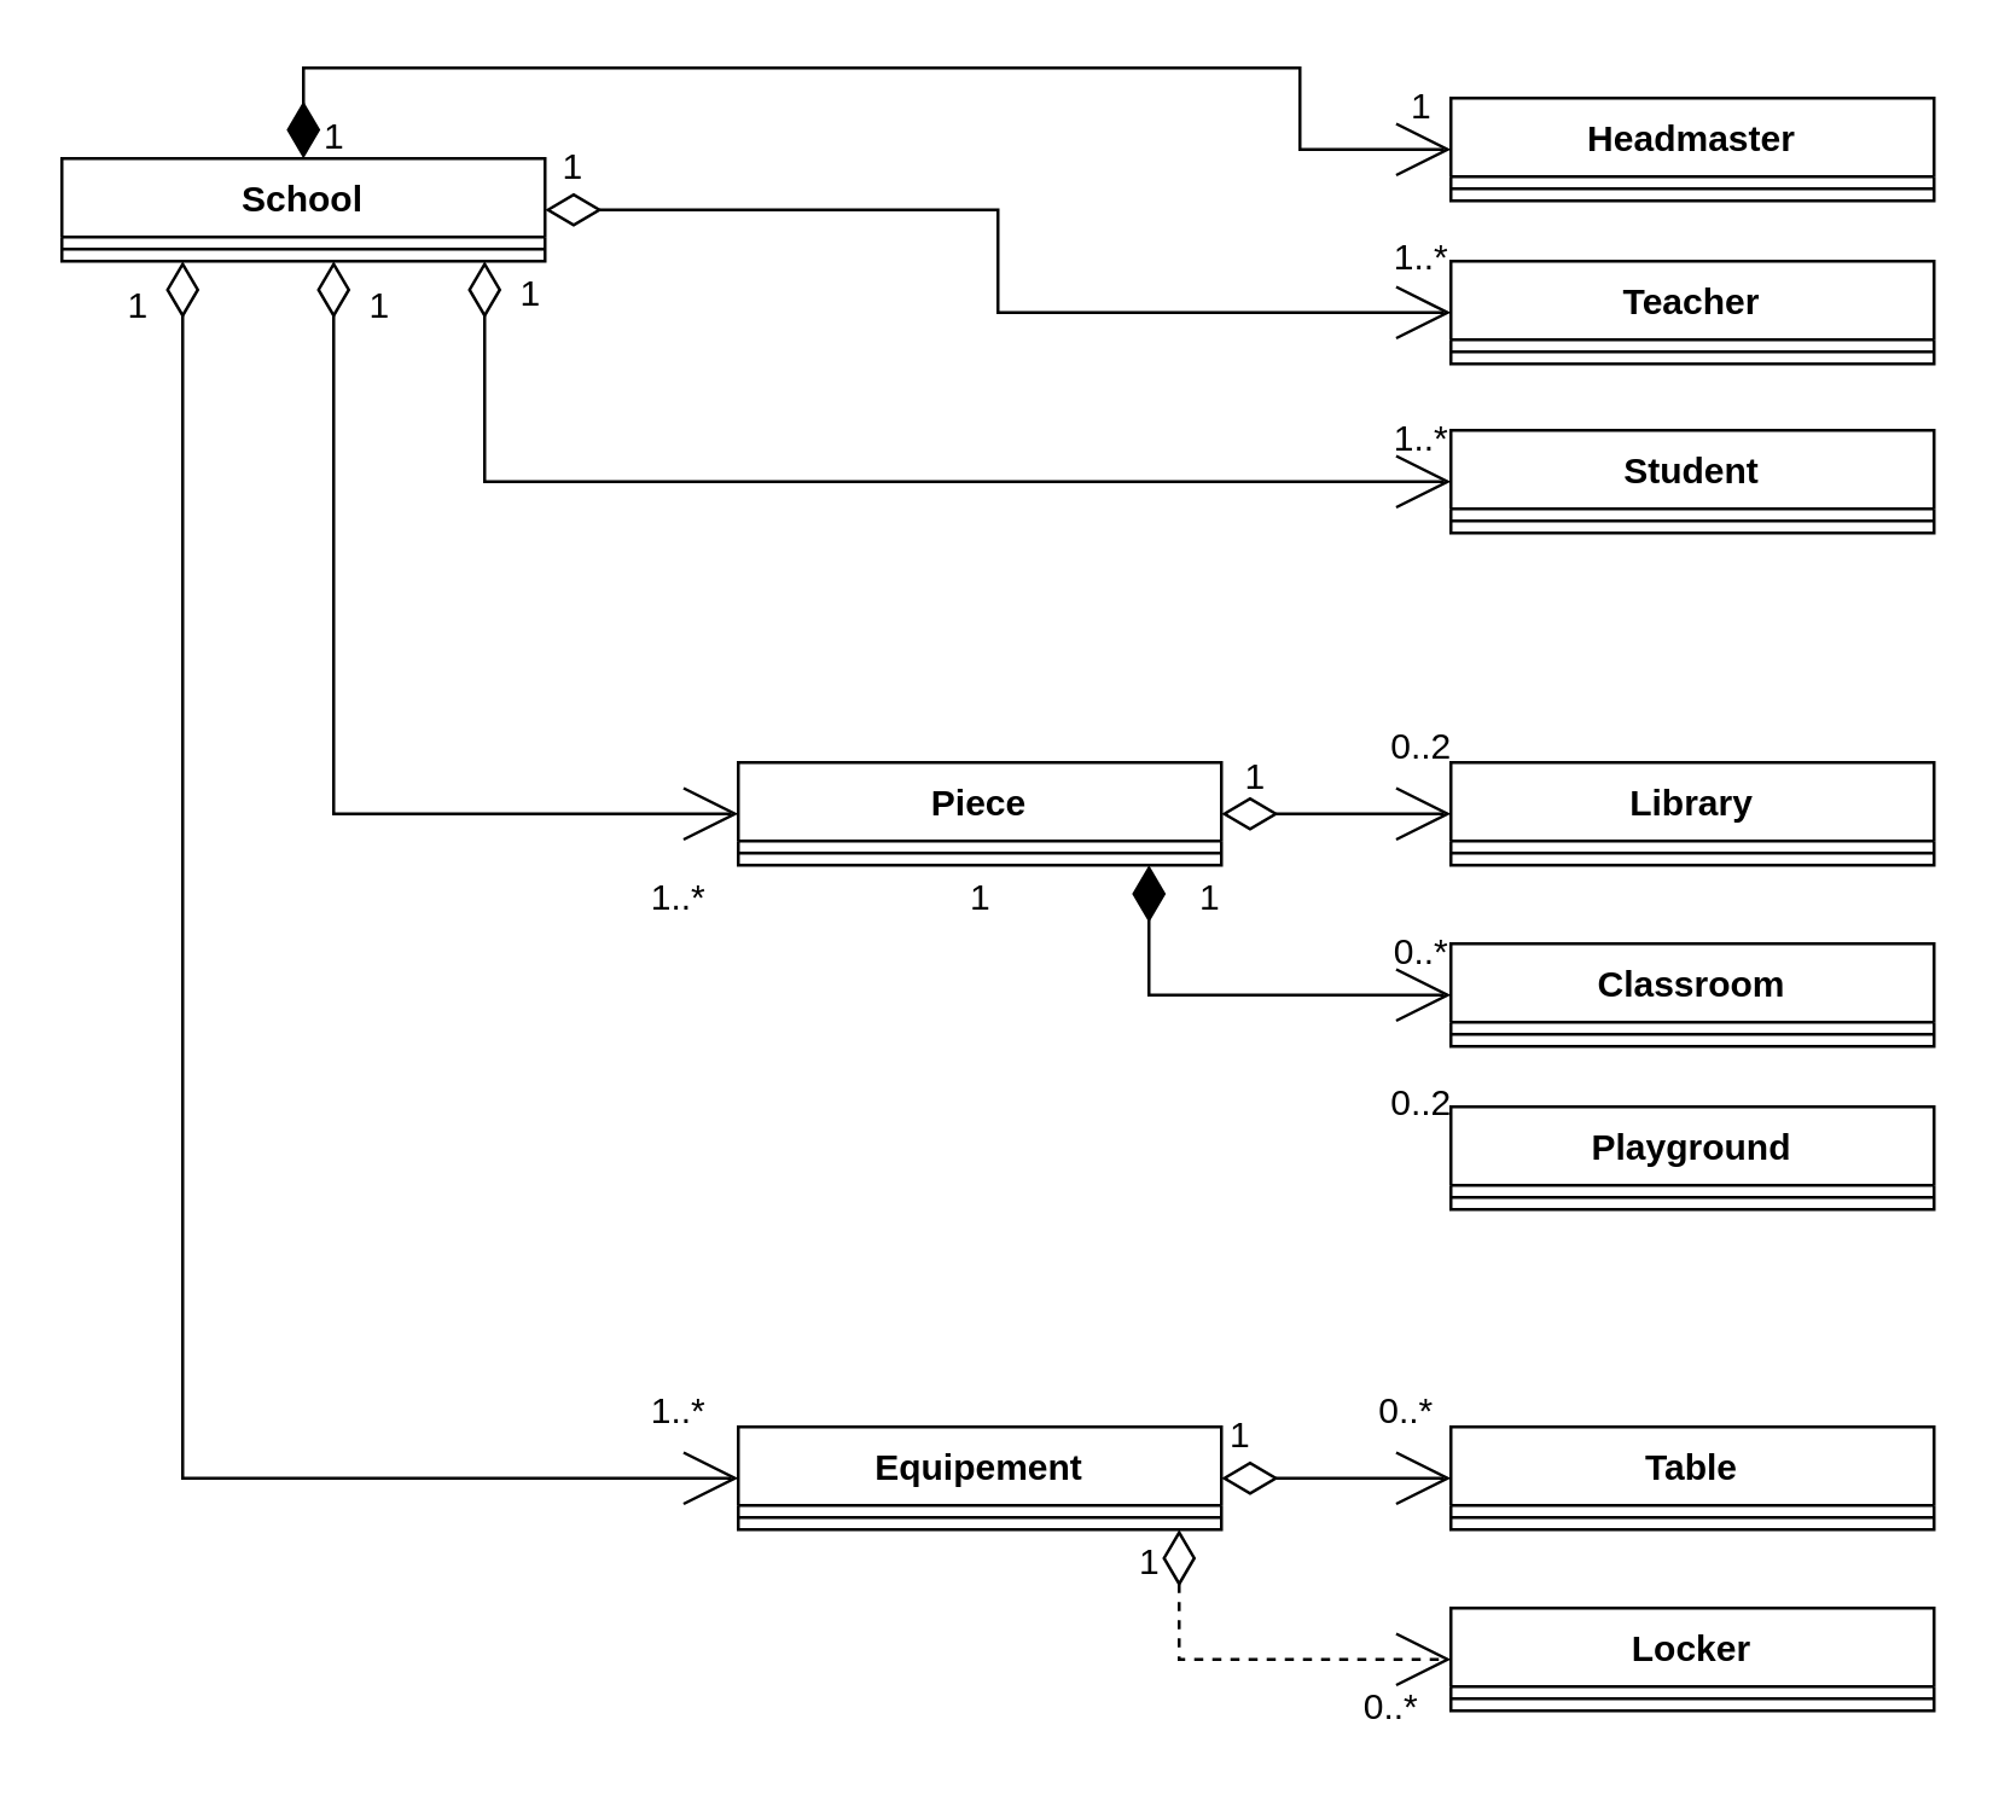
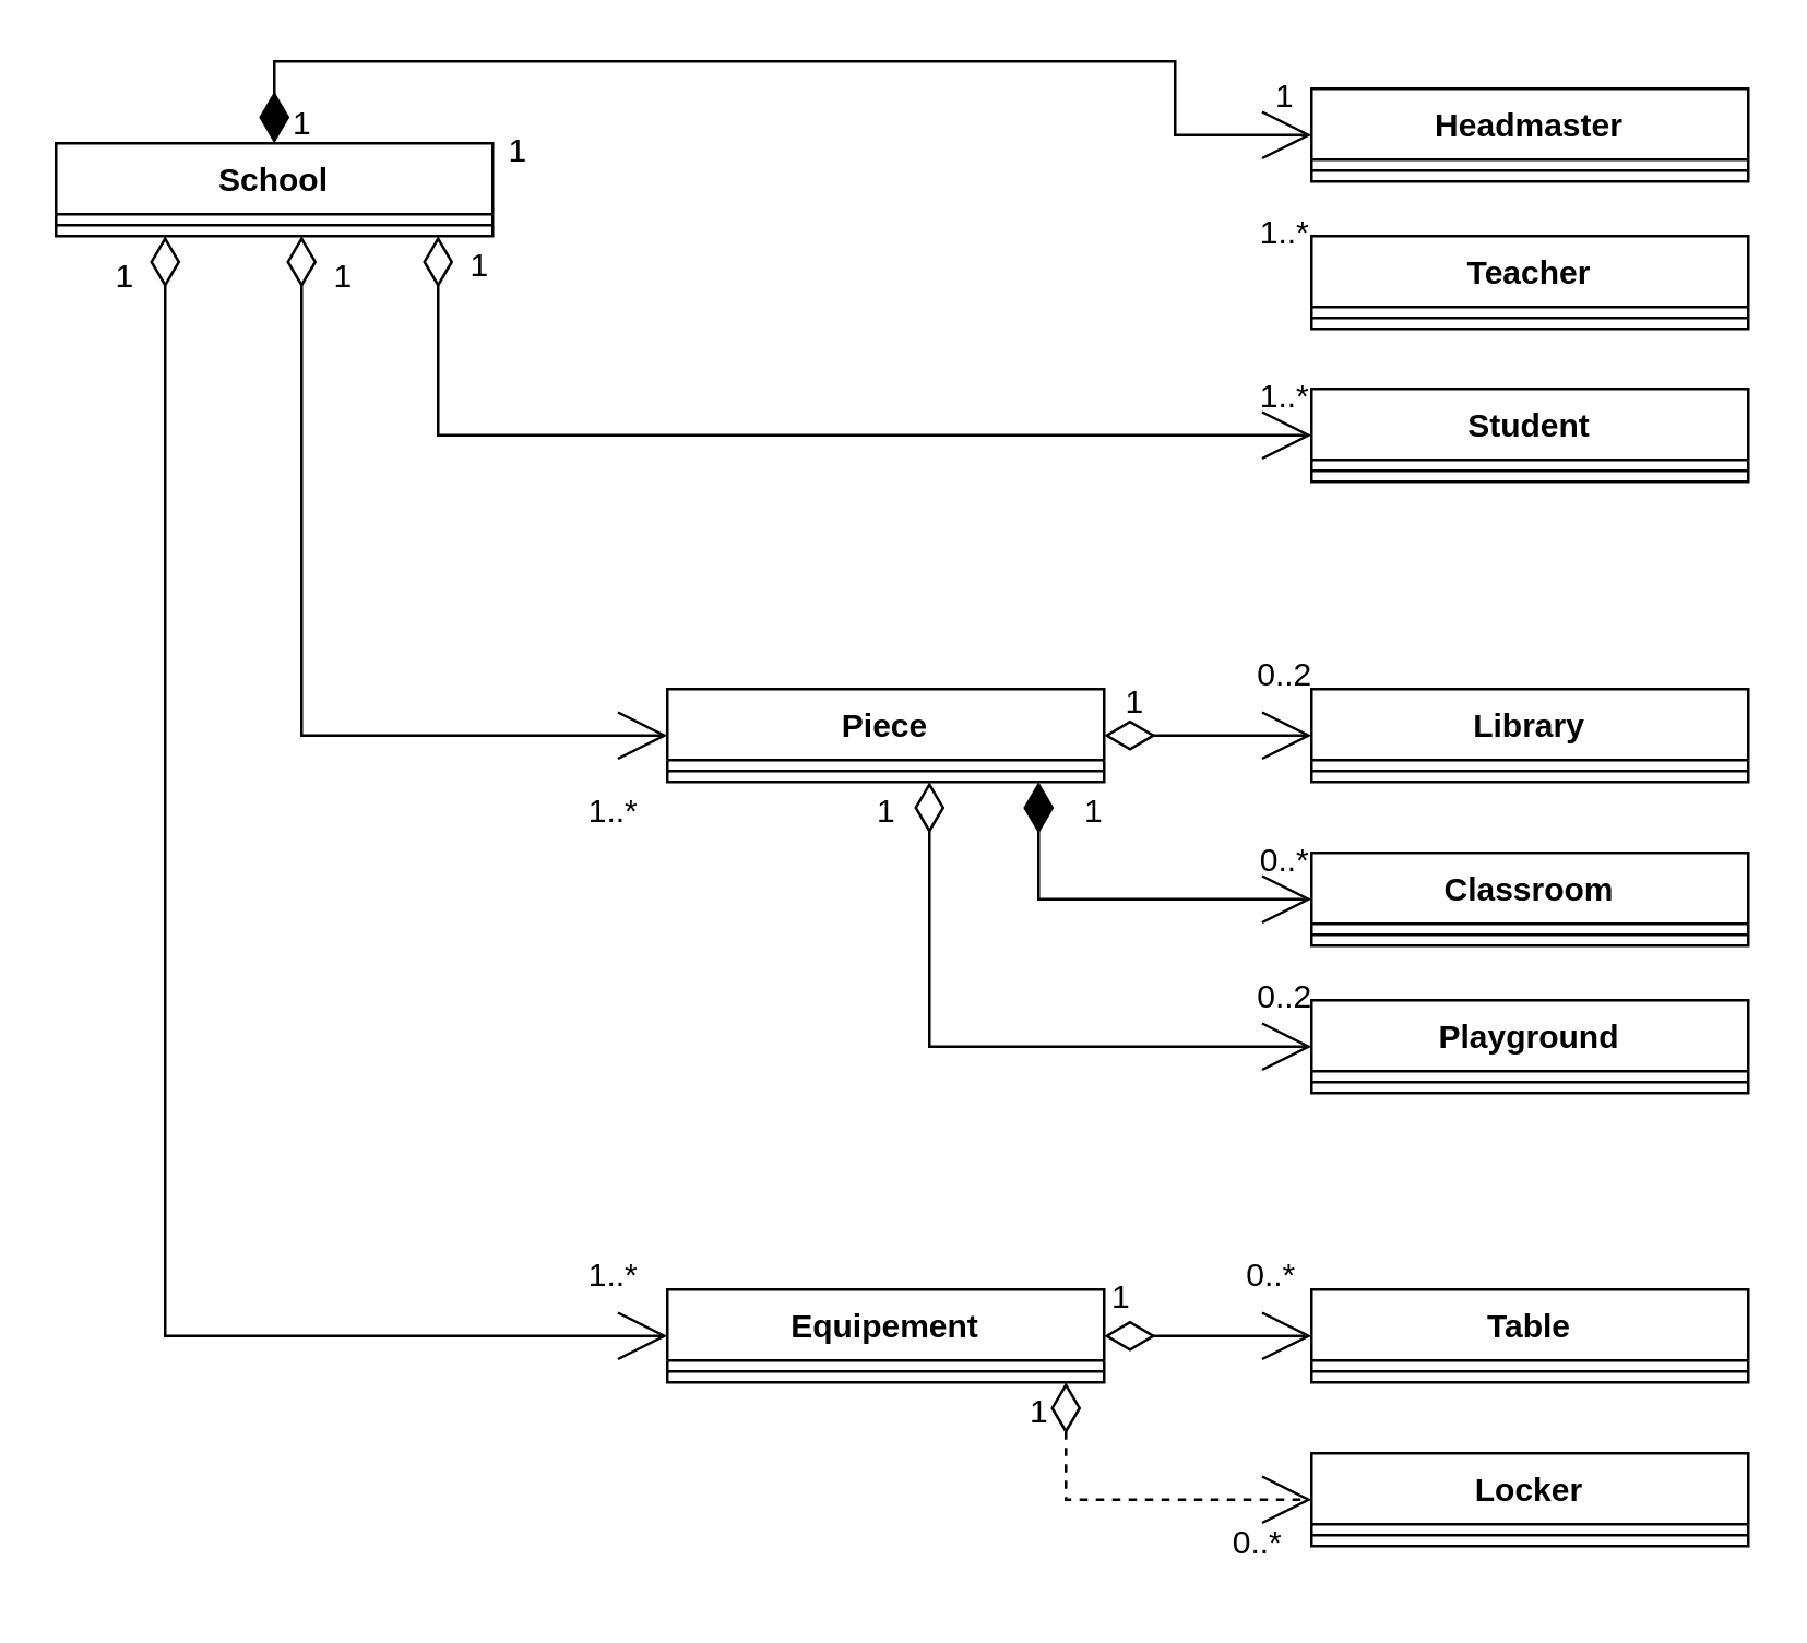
  <mxCell id="0" />
  <mxCell id="1" parent="0" />
  <mxCell id="2" style="edgeStyle=orthogonalEdgeStyle;rounded=0;orthogonalLoop=1;jettySize=auto;html=1;entryX=0;entryY=0.5;entryDx=0;entryDy=0;startArrow=diamondThin;startFill=0;endArrow=open;endFill=0;endSize=16;startSize=16;" edge="1" parent="1" source="7" target="28"><mxGeometry relative="1" as="geometry"><Array as="points"><mxPoint x="110" y="269" /></Array></mxGeometry></mxCell>
  <mxCell id="3" style="edgeStyle=orthogonalEdgeStyle;rounded=0;orthogonalLoop=1;jettySize=auto;html=1;entryX=0;entryY=0.5;entryDx=0;entryDy=0;startArrow=diamondThin;startFill=0;endArrow=open;endFill=0;endSize=16;startSize=16;" edge="1" parent="1" source="7" target="32"><mxGeometry relative="1" as="geometry"><Array as="points"><mxPoint x="60" y="489" /></Array></mxGeometry></mxCell>
  <mxCell id="4" style="edgeStyle=orthogonalEdgeStyle;rounded=0;orthogonalLoop=1;jettySize=auto;html=1;entryX=0;entryY=0.5;entryDx=0;entryDy=0;endSize=16;startSize=16;startArrow=diamondThin;startFill=1;endArrow=open;endFill=0;" edge="1" parent="1" source="7" target="9"><mxGeometry relative="1" as="geometry"><Array as="points"><mxPoint x="100" y="22" /><mxPoint x="430" y="22" /><mxPoint x="430" y="49" /></Array></mxGeometry></mxCell>
- <mxCell id="5" style="edgeStyle=orthogonalEdgeStyle;rounded=0;orthogonalLoop=1;jettySize=auto;html=1;startArrow=diamondThin;startFill=0;endArrow=open;endFill=0;endSize=16;startSize=16;" edge="1" parent="1" source="7" target="11"><mxGeometry relative="1" as="geometry" /></mxCell>
  <mxCell id="6" style="edgeStyle=orthogonalEdgeStyle;rounded=0;orthogonalLoop=1;jettySize=auto;html=1;entryX=0;entryY=0.5;entryDx=0;entryDy=0;endArrow=open;endFill=0;startArrow=diamondThin;startFill=0;startSize=16;endSize=16;" edge="1" parent="1" source="7" target="13"><mxGeometry relative="1" as="geometry"><Array as="points"><mxPoint x="160" y="159" /></Array></mxGeometry></mxCell>
  <mxCell id="7" value="School" style="swimlane;fontStyle=1;align=center;verticalAlign=top;childLayout=stackLayout;horizontal=1;startSize=26;horizontalStack=0;resizeParent=1;resizeParentMax=0;resizeLast=0;collapsible=1;marginBottom=0;whiteSpace=wrap;html=1;" vertex="1" parent="1"><mxGeometry x="20" y="52" width="160" height="34" as="geometry" /></mxCell>
  <mxCell id="8" value="" style="line;strokeWidth=1;fillColor=none;align=left;verticalAlign=middle;spacingTop=-1;spacingLeft=3;spacingRight=3;rotatable=0;labelPosition=right;points=[];portConstraint=eastwest;strokeColor=inherit;" vertex="1" parent="7"><mxGeometry y="26" width="160" height="8" as="geometry" /></mxCell>
  <mxCell id="9" value="Headmaster" style="swimlane;fontStyle=1;align=center;verticalAlign=top;childLayout=stackLayout;horizontal=1;startSize=26;horizontalStack=0;resizeParent=1;resizeParentMax=0;resizeLast=0;collapsible=1;marginBottom=0;whiteSpace=wrap;html=1;" vertex="1" parent="1"><mxGeometry x="480" y="32" width="160" height="34" as="geometry" /></mxCell>
  <mxCell id="10" value="" style="line;strokeWidth=1;fillColor=none;align=left;verticalAlign=middle;spacingTop=-1;spacingLeft=3;spacingRight=3;rotatable=0;labelPosition=right;points=[];portConstraint=eastwest;strokeColor=inherit;" vertex="1" parent="9"><mxGeometry y="26" width="160" height="8" as="geometry" /></mxCell>
  <mxCell id="11" value="Teacher" style="swimlane;fontStyle=1;align=center;verticalAlign=top;childLayout=stackLayout;horizontal=1;startSize=26;horizontalStack=0;resizeParent=1;resizeParentMax=0;resizeLast=0;collapsible=1;marginBottom=0;whiteSpace=wrap;html=1;" vertex="1" parent="1"><mxGeometry x="480" y="86" width="160" height="34" as="geometry" /></mxCell>
  <mxCell id="12" value="" style="line;strokeWidth=1;fillColor=none;align=left;verticalAlign=middle;spacingTop=-1;spacingLeft=3;spacingRight=3;rotatable=0;labelPosition=right;points=[];portConstraint=eastwest;strokeColor=inherit;" vertex="1" parent="11"><mxGeometry y="26" width="160" height="8" as="geometry" /></mxCell>
  <mxCell id="13" value="Student" style="swimlane;fontStyle=1;align=center;verticalAlign=top;childLayout=stackLayout;horizontal=1;startSize=26;horizontalStack=0;resizeParent=1;resizeParentMax=0;resizeLast=0;collapsible=1;marginBottom=0;whiteSpace=wrap;html=1;" vertex="1" parent="1"><mxGeometry x="480" y="142" width="160" height="34" as="geometry" /></mxCell>
  <mxCell id="14" value="" style="line;strokeWidth=1;fillColor=none;align=left;verticalAlign=middle;spacingTop=-1;spacingLeft=3;spacingRight=3;rotatable=0;labelPosition=right;points=[];portConstraint=eastwest;strokeColor=inherit;" vertex="1" parent="13"><mxGeometry y="26" width="160" height="8" as="geometry" /></mxCell>
  <mxCell id="15" value="Playground" style="swimlane;fontStyle=1;align=center;verticalAlign=top;childLayout=stackLayout;horizontal=1;startSize=26;horizontalStack=0;resizeParent=1;resizeParentMax=0;resizeLast=0;collapsible=1;marginBottom=0;whiteSpace=wrap;html=1;" vertex="1" parent="1"><mxGeometry x="480" y="366" width="160" height="34" as="geometry" /></mxCell>
  <mxCell id="16" value="" style="line;strokeWidth=1;fillColor=none;align=left;verticalAlign=middle;spacingTop=-1;spacingLeft=3;spacingRight=3;rotatable=0;labelPosition=right;points=[];portConstraint=eastwest;strokeColor=inherit;" vertex="1" parent="15"><mxGeometry y="26" width="160" height="8" as="geometry" /></mxCell>
  <mxCell id="17" value="Classroom&lt;div&gt;&lt;br&gt;&lt;/div&gt;" style="swimlane;fontStyle=1;align=center;verticalAlign=top;childLayout=stackLayout;horizontal=1;startSize=26;horizontalStack=0;resizeParent=1;resizeParentMax=0;resizeLast=0;collapsible=1;marginBottom=0;whiteSpace=wrap;html=1;" vertex="1" parent="1"><mxGeometry x="480" y="312" width="160" height="34" as="geometry" /></mxCell>
  <mxCell id="18" value="" style="line;strokeWidth=1;fillColor=none;align=left;verticalAlign=middle;spacingTop=-1;spacingLeft=3;spacingRight=3;rotatable=0;labelPosition=right;points=[];portConstraint=eastwest;strokeColor=inherit;" vertex="1" parent="17"><mxGeometry y="26" width="160" height="8" as="geometry" /></mxCell>
  <mxCell id="19" value="Library" style="swimlane;fontStyle=1;align=center;verticalAlign=top;childLayout=stackLayout;horizontal=1;startSize=26;horizontalStack=0;resizeParent=1;resizeParentMax=0;resizeLast=0;collapsible=1;marginBottom=0;whiteSpace=wrap;html=1;" vertex="1" parent="1"><mxGeometry x="480" y="252" width="160" height="34" as="geometry" /></mxCell>
  <mxCell id="20" value="" style="line;strokeWidth=1;fillColor=none;align=left;verticalAlign=middle;spacingTop=-1;spacingLeft=3;spacingRight=3;rotatable=0;labelPosition=right;points=[];portConstraint=eastwest;strokeColor=inherit;" vertex="1" parent="19"><mxGeometry y="26" width="160" height="8" as="geometry" /></mxCell>
  <mxCell id="21" value="Table&lt;div&gt;&lt;br&gt;&lt;/div&gt;" style="swimlane;fontStyle=1;align=center;verticalAlign=top;childLayout=stackLayout;horizontal=1;startSize=26;horizontalStack=0;resizeParent=1;resizeParentMax=0;resizeLast=0;collapsible=1;marginBottom=0;whiteSpace=wrap;html=1;" vertex="1" parent="1"><mxGeometry x="480" y="472" width="160" height="34" as="geometry" /></mxCell>
  <mxCell id="22" value="" style="line;strokeWidth=1;fillColor=none;align=left;verticalAlign=middle;spacingTop=-1;spacingLeft=3;spacingRight=3;rotatable=0;labelPosition=right;points=[];portConstraint=eastwest;strokeColor=inherit;" vertex="1" parent="21"><mxGeometry y="26" width="160" height="8" as="geometry" /></mxCell>
  <mxCell id="23" value="Locker" style="swimlane;fontStyle=1;align=center;verticalAlign=top;childLayout=stackLayout;horizontal=1;startSize=26;horizontalStack=0;resizeParent=1;resizeParentMax=0;resizeLast=0;collapsible=1;marginBottom=0;whiteSpace=wrap;html=1;" vertex="1" parent="1"><mxGeometry x="480" y="532" width="160" height="34" as="geometry" /></mxCell>
  <mxCell id="24" value="" style="line;strokeWidth=1;fillColor=none;align=left;verticalAlign=middle;spacingTop=-1;spacingLeft=3;spacingRight=3;rotatable=0;labelPosition=right;points=[];portConstraint=eastwest;strokeColor=inherit;" vertex="1" parent="23"><mxGeometry y="26" width="160" height="8" as="geometry" /></mxCell>
  <mxCell id="25" style="edgeStyle=orthogonalEdgeStyle;rounded=0;orthogonalLoop=1;jettySize=auto;html=1;entryX=0;entryY=0.5;entryDx=0;entryDy=0;startArrow=diamondThin;startFill=0;endArrow=open;endFill=0;endSize=16;startSize=16;" edge="1" parent="1" source="28" target="19"><mxGeometry relative="1" as="geometry" /></mxCell>
  <mxCell id="26" style="edgeStyle=orthogonalEdgeStyle;rounded=0;orthogonalLoop=1;jettySize=auto;html=1;entryX=0;entryY=0.5;entryDx=0;entryDy=0;startArrow=diamondThin;startFill=1;endArrow=open;endFill=0;endSize=16;startSize=16;" edge="1" parent="1" source="28" target="17"><mxGeometry relative="1" as="geometry"><Array as="points"><mxPoint x="380" y="329" /></Array></mxGeometry></mxCell>
+ <mxCell id="27" style="edgeStyle=orthogonalEdgeStyle;rounded=0;orthogonalLoop=1;jettySize=auto;html=1;entryX=0;entryY=0.5;entryDx=0;entryDy=0;startArrow=diamondThin;startFill=0;endArrow=open;endFill=0;endSize=16;startSize=16;" edge="1" parent="1" source="28" target="15"><mxGeometry relative="1" as="geometry"><Array as="points"><mxPoint x="340" y="383" /></Array></mxGeometry></mxCell>
  <mxCell id="28" value="Piece" style="swimlane;fontStyle=1;align=center;verticalAlign=top;childLayout=stackLayout;horizontal=1;startSize=26;horizontalStack=0;resizeParent=1;resizeParentMax=0;resizeLast=0;collapsible=1;marginBottom=0;whiteSpace=wrap;html=1;" vertex="1" parent="1"><mxGeometry x="244" y="252" width="160" height="34" as="geometry" /></mxCell>
  <mxCell id="29" value="" style="line;strokeWidth=1;fillColor=none;align=left;verticalAlign=middle;spacingTop=-1;spacingLeft=3;spacingRight=3;rotatable=0;labelPosition=right;points=[];portConstraint=eastwest;strokeColor=inherit;" vertex="1" parent="28"><mxGeometry y="26" width="160" height="8" as="geometry" /></mxCell>
  <mxCell id="30" style="edgeStyle=orthogonalEdgeStyle;rounded=0;orthogonalLoop=1;jettySize=auto;html=1;entryX=0;entryY=0.5;entryDx=0;entryDy=0;endSize=16;startSize=16;startArrow=diamondThin;startFill=0;endArrow=open;endFill=0;" edge="1" parent="1" source="32" target="21"><mxGeometry relative="1" as="geometry" /></mxCell>
  <mxCell id="31" style="edgeStyle=orthogonalEdgeStyle;rounded=0;orthogonalLoop=1;jettySize=auto;html=1;entryX=0;entryY=0.5;entryDx=0;entryDy=0;startArrow=diamondThin;startFill=0;endArrow=open;endFill=0;endSize=16;startSize=16;dashed=1;" edge="1" parent="1" source="32" target="23"><mxGeometry relative="1" as="geometry"><Array as="points"><mxPoint x="390" y="549" /></Array></mxGeometry></mxCell>
  <mxCell id="32" value="Equipement" style="swimlane;fontStyle=1;align=center;verticalAlign=top;childLayout=stackLayout;horizontal=1;startSize=26;horizontalStack=0;resizeParent=1;resizeParentMax=0;resizeLast=0;collapsible=1;marginBottom=0;whiteSpace=wrap;html=1;" vertex="1" parent="1"><mxGeometry x="244" y="472" width="160" height="34" as="geometry" /></mxCell>
  <mxCell id="33" value="" style="line;strokeWidth=1;fillColor=none;align=left;verticalAlign=middle;spacingTop=-1;spacingLeft=3;spacingRight=3;rotatable=0;labelPosition=right;points=[];portConstraint=eastwest;strokeColor=inherit;" vertex="1" parent="32"><mxGeometry y="26" width="160" height="8" as="geometry" /></mxCell>
  <mxCell id="34" value="1" style="text;html=1;align=center;verticalAlign=middle;resizable=0;points=[];autosize=1;strokeColor=none;fillColor=none;" vertex="1" parent="1"><mxGeometry x="30" y="86" width="30" height="30" as="geometry" /></mxCell>
  <mxCell id="35" value="1" style="text;html=1;align=center;verticalAlign=middle;resizable=0;points=[];autosize=1;strokeColor=none;fillColor=none;" vertex="1" parent="1"><mxGeometry x="110" y="86" width="30" height="30" as="geometry" /></mxCell>
  <mxCell id="36" value="1" style="text;html=1;align=center;verticalAlign=middle;resizable=0;points=[];autosize=1;strokeColor=none;fillColor=none;" vertex="1" parent="1"><mxGeometry x="160" y="82" width="30" height="30" as="geometry" /></mxCell>
  <mxCell id="37" value="1..*" style="text;html=1;align=center;verticalAlign=middle;resizable=0;points=[];autosize=1;strokeColor=none;fillColor=none;" vertex="1" parent="1"><mxGeometry x="204" y="282" width="40" height="30" as="geometry" /></mxCell>
  <mxCell id="38" value="1..*" style="text;html=1;align=center;verticalAlign=middle;resizable=0;points=[];autosize=1;strokeColor=none;fillColor=none;" vertex="1" parent="1"><mxGeometry x="204" y="452" width="40" height="30" as="geometry" /></mxCell>
  <mxCell id="39" value="1" style="text;html=1;align=center;verticalAlign=middle;resizable=0;points=[];autosize=1;strokeColor=none;fillColor=none;" vertex="1" parent="1"><mxGeometry x="174" y="40" width="30" height="30" as="geometry" /></mxCell>
  <mxCell id="40" value="1" style="text;html=1;align=center;verticalAlign=middle;resizable=0;points=[];autosize=1;strokeColor=none;fillColor=none;" vertex="1" parent="1"><mxGeometry x="95" y="30" width="30" height="30" as="geometry" /></mxCell>
  <mxCell id="41" value="1" style="text;html=1;align=center;verticalAlign=middle;resizable=0;points=[];autosize=1;strokeColor=none;fillColor=none;" vertex="1" parent="1"><mxGeometry x="455" y="20" width="30" height="30" as="geometry" /></mxCell>
  <mxCell id="42" value="1..*" style="text;html=1;align=center;verticalAlign=middle;resizable=0;points=[];autosize=1;strokeColor=none;fillColor=none;" vertex="1" parent="1"><mxGeometry x="450" y="70" width="40" height="30" as="geometry" /></mxCell>
  <mxCell id="43" value="1..*" style="text;html=1;align=center;verticalAlign=middle;resizable=0;points=[];autosize=1;strokeColor=none;fillColor=none;" vertex="1" parent="1"><mxGeometry x="450" y="130" width="40" height="30" as="geometry" /></mxCell>
  <mxCell id="44" value="1" style="text;html=1;align=center;verticalAlign=middle;resizable=0;points=[];autosize=1;strokeColor=none;fillColor=none;" vertex="1" parent="1"><mxGeometry x="400" y="242" width="30" height="30" as="geometry" /></mxCell>
  <mxCell id="45" value="1" style="text;html=1;align=center;verticalAlign=middle;resizable=0;points=[];autosize=1;strokeColor=none;fillColor=none;" vertex="1" parent="1"><mxGeometry x="385" y="282" width="30" height="30" as="geometry" /></mxCell>
  <mxCell id="46" value="1" style="text;html=1;align=center;verticalAlign=middle;resizable=0;points=[];autosize=1;strokeColor=none;fillColor=none;" vertex="1" parent="1"><mxGeometry x="309" y="282" width="30" height="30" as="geometry" /></mxCell>
  <mxCell id="47" value="0..2" style="text;html=1;align=center;verticalAlign=middle;resizable=0;points=[];autosize=1;strokeColor=none;fillColor=none;" vertex="1" parent="1"><mxGeometry x="450" y="232" width="40" height="30" as="geometry" /></mxCell>
  <mxCell id="48" value="0..*" style="text;html=1;align=center;verticalAlign=middle;resizable=0;points=[];autosize=1;strokeColor=none;fillColor=none;" vertex="1" parent="1"><mxGeometry x="450" y="300" width="40" height="30" as="geometry" /></mxCell>
  <mxCell id="49" value="0..2" style="text;html=1;align=center;verticalAlign=middle;resizable=0;points=[];autosize=1;strokeColor=none;fillColor=none;" vertex="1" parent="1"><mxGeometry x="450" y="350" width="40" height="30" as="geometry" /></mxCell>
  <mxCell id="50" value="1" style="text;html=1;align=center;verticalAlign=middle;resizable=0;points=[];autosize=1;strokeColor=none;fillColor=none;" vertex="1" parent="1"><mxGeometry x="395" y="460" width="30" height="30" as="geometry" /></mxCell>
  <mxCell id="51" value="1" style="text;html=1;align=center;verticalAlign=middle;resizable=0;points=[];autosize=1;strokeColor=none;fillColor=none;" vertex="1" parent="1"><mxGeometry x="365" y="502" width="30" height="30" as="geometry" /></mxCell>
  <mxCell id="52" value="0..*" style="text;html=1;align=center;verticalAlign=middle;resizable=0;points=[];autosize=1;strokeColor=none;fillColor=none;" vertex="1" parent="1"><mxGeometry x="440" y="550" width="40" height="30" as="geometry" /></mxCell>
  <mxCell id="53" value="0..*" style="text;html=1;align=center;verticalAlign=middle;resizable=0;points=[];autosize=1;strokeColor=none;fillColor=none;" vertex="1" parent="1"><mxGeometry x="445" y="452" width="40" height="30" as="geometry" /></mxCell>
